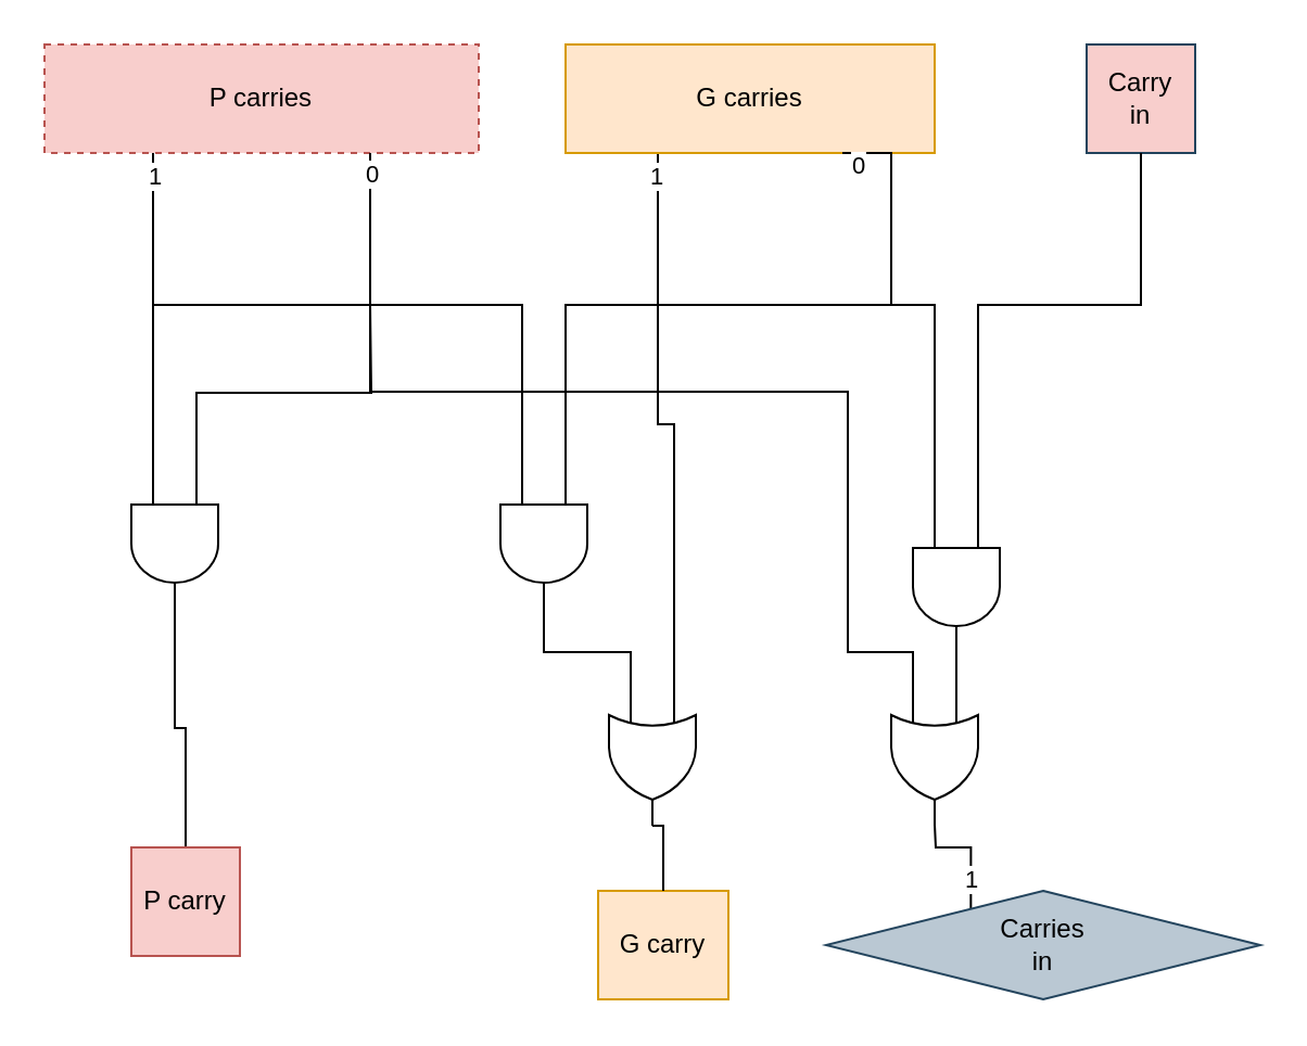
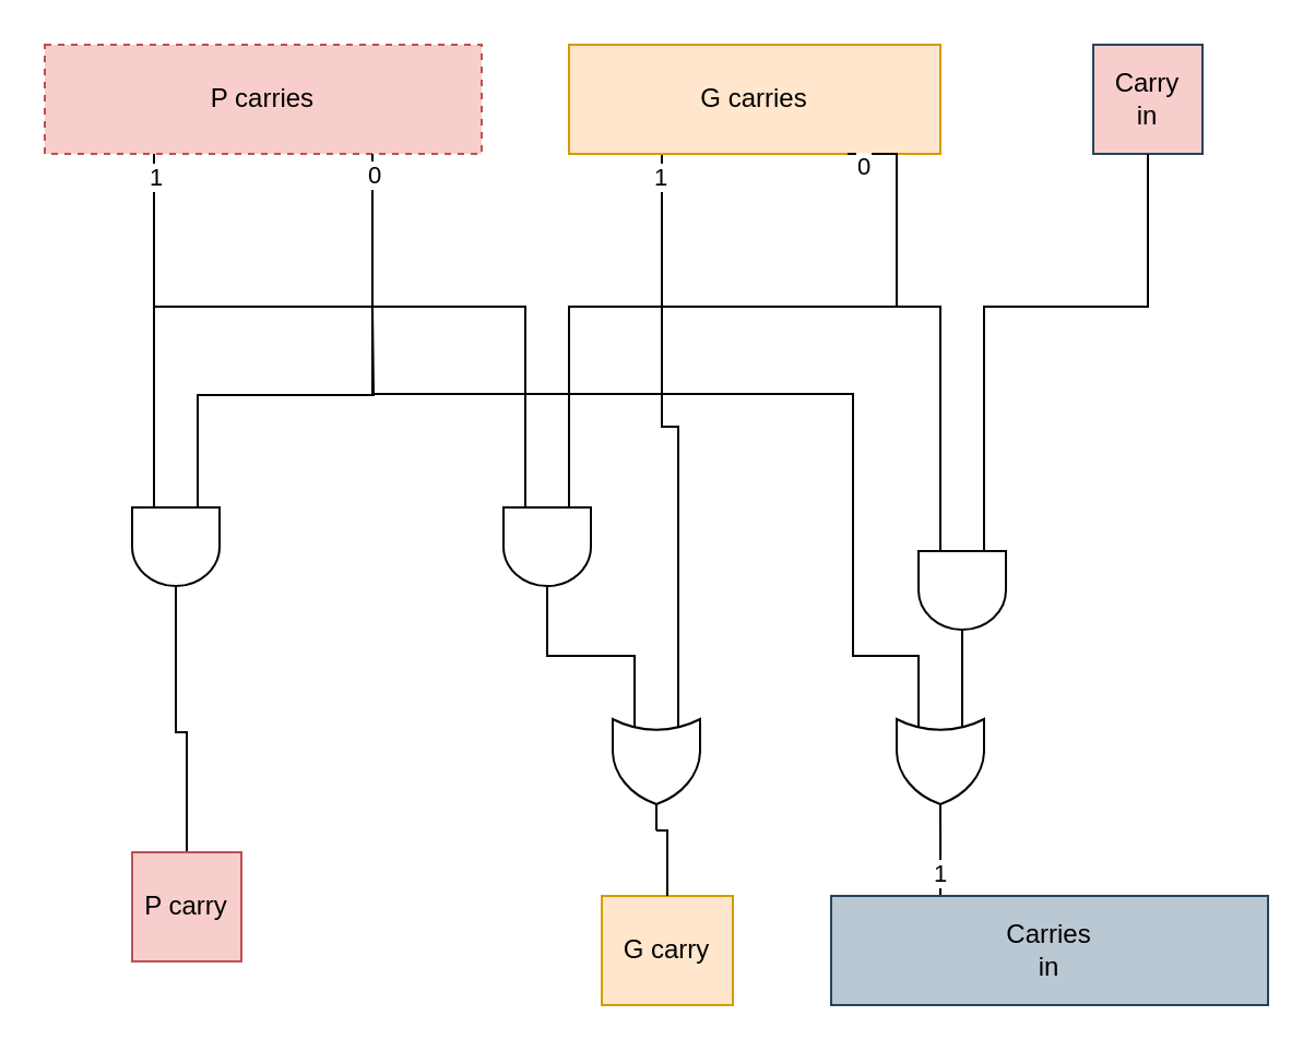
  <mxCell id="0" />
  <mxCell id="1" parent="0" />
  <mxCell id="2" value="Carry&lt;br&gt;in" style="rounded=0;whiteSpace=wrap;html=1;fillColor=#f8cecc;strokeColor=#23445d;" parent="1" vertex="1"><mxGeometry x="500" y="20" width="50" height="50" as="geometry" /></mxCell>
  <mxCell id="3" style="edgeStyle=orthogonalEdgeStyle;rounded=0;orthogonalLoop=1;jettySize=auto;html=1;exitX=0.25;exitY=0;exitDx=0;exitDy=0;endArrow=none;endFill=0;strokeColor=#000000;" parent="1" source="5" edge="1"><mxGeometry relative="1" as="geometry"><mxPoint x="430.034" y="380" as="targetPoint" /></mxGeometry></mxCell>
  <mxCell id="4" value="1" style="edgeLabel;html=1;align=center;verticalAlign=middle;resizable=0;points=[];" parent="3" vertex="1" connectable="0"><mxGeometry x="-0.678" relative="1" as="geometry"><mxPoint x="-0.01" y="-5.17" as="offset" /></mxGeometry></mxCell>
- <mxCell id="5" value="Carries&lt;br&gt;in" style="rhombus;whiteSpace=wrap;html=1;fillColor=#bac8d3;strokeColor=#23445d;" parent="1" vertex="1"><mxGeometry x="380" y="410" width="200" height="50" as="geometry" /></mxCell>
+ <mxCell id="5" value="Carries&lt;br&gt;in" style="rounded=0;whiteSpace=wrap;html=1;fillColor=#bac8d3;strokeColor=#23445d;" parent="1" vertex="1"><mxGeometry x="380" y="410" width="200" height="50" as="geometry" /></mxCell>
  <mxCell id="6" value="G carry" style="rounded=0;whiteSpace=wrap;html=1;fillColor=#ffe6cc;strokeColor=#d79b00;" parent="1" vertex="1"><mxGeometry x="275" y="410" width="60" height="50" as="geometry" /></mxCell>
  <mxCell id="7" style="edgeStyle=orthogonalEdgeStyle;rounded=0;orthogonalLoop=1;jettySize=auto;html=1;exitX=0.5;exitY=0;exitDx=0;exitDy=0;entryX=1;entryY=0.5;entryDx=0;entryDy=0;entryPerimeter=0;endArrow=none;endFill=0;strokeColor=#000000;" parent="1" source="8" target="24" edge="1"><mxGeometry relative="1" as="geometry" /></mxCell>
  <mxCell id="8" value="P carry" style="rounded=0;whiteSpace=wrap;html=1;fillColor=#f8cecc;strokeColor=#b85450;" parent="1" vertex="1"><mxGeometry x="60" y="390" width="50" height="50" as="geometry" /></mxCell>
  <mxCell id="9" style="edgeStyle=orthogonalEdgeStyle;rounded=0;orthogonalLoop=1;jettySize=auto;html=1;exitX=0.25;exitY=1;exitDx=0;exitDy=0;endArrow=none;endFill=0;strokeColor=#000000;" parent="1" source="11" target="24" edge="1"><mxGeometry relative="1" as="geometry"><Array as="points"><mxPoint x="70" y="180" /><mxPoint x="70" y="180" /></Array></mxGeometry></mxCell>
  <mxCell id="10" value="1" style="edgeLabel;html=1;align=center;verticalAlign=middle;resizable=0;points=[];" parent="9" vertex="1" connectable="0"><mxGeometry x="-0.899" relative="1" as="geometry"><mxPoint y="2.38" as="offset" /></mxGeometry></mxCell>
  <mxCell id="11" value="P carries" style="rounded=0;whiteSpace=wrap;html=1;fillColor=#f8cecc;strokeColor=#b85450;dashed=1;" parent="1" vertex="1"><mxGeometry x="20" y="20" width="200" height="50" as="geometry" /></mxCell>
  <mxCell id="12" style="edgeStyle=orthogonalEdgeStyle;rounded=0;orthogonalLoop=1;jettySize=auto;html=1;exitX=0.25;exitY=1;exitDx=0;exitDy=0;endArrow=none;endFill=0;strokeColor=#000000;entryX=0.014;entryY=0.25;entryDx=0;entryDy=0;entryPerimeter=0;" parent="1" source="14" target="26" edge="1"><mxGeometry relative="1" as="geometry"><mxPoint x="310.143" y="320" as="targetPoint" /><Array as="points" /></mxGeometry></mxCell>
  <mxCell id="13" value="1" style="edgeLabel;html=1;align=center;verticalAlign=middle;resizable=0;points=[];" parent="12" vertex="1" connectable="0"><mxGeometry x="-0.955" y="-1" relative="1" as="geometry"><mxPoint y="4.29" as="offset" /></mxGeometry></mxCell>
  <mxCell id="14" value="G carries" style="rounded=0;whiteSpace=wrap;html=1;fillColor=#ffe6cc;strokeColor=#d79b00;" parent="1" vertex="1"><mxGeometry x="260" y="20" width="170" height="50" as="geometry" /></mxCell>
  <mxCell id="15" style="edgeStyle=orthogonalEdgeStyle;rounded=0;orthogonalLoop=1;jettySize=auto;html=1;entryX=0;entryY=0.25;entryDx=0;entryDy=0;entryPerimeter=0;endArrow=none;endFill=0;strokeColor=#000000;" parent="1" source="19" target="22" edge="1"><mxGeometry relative="1" as="geometry" /></mxCell>
  <mxCell id="16" style="edgeStyle=orthogonalEdgeStyle;rounded=0;orthogonalLoop=1;jettySize=auto;html=1;exitX=0;exitY=0.25;exitDx=0;exitDy=0;exitPerimeter=0;entryX=0.5;entryY=1;entryDx=0;entryDy=0;endArrow=none;endFill=0;strokeColor=#000000;" parent="1" source="19" target="2" edge="1"><mxGeometry relative="1" as="geometry"><Array as="points"><mxPoint x="450" y="140" /><mxPoint x="525" y="140" /></Array></mxGeometry></mxCell>
  <mxCell id="17" style="edgeStyle=orthogonalEdgeStyle;rounded=0;orthogonalLoop=1;jettySize=auto;html=1;exitX=0;exitY=0.75;exitDx=0;exitDy=0;exitPerimeter=0;entryX=0.75;entryY=1;entryDx=0;entryDy=0;endArrow=none;endFill=0;strokeColor=#000000;" parent="1" source="19" target="14" edge="1"><mxGeometry relative="1" as="geometry"><Array as="points"><mxPoint x="430" y="140" /><mxPoint x="410" y="140" /></Array></mxGeometry></mxCell>
  <mxCell id="18" value="0" style="edgeLabel;html=1;align=center;verticalAlign=middle;resizable=0;points=[];" parent="17" vertex="1" connectable="0"><mxGeometry x="0.945" y="1" relative="1" as="geometry"><mxPoint x="1" y="4.76" as="offset" /></mxGeometry></mxCell>
  <mxCell id="19" value="" style="verticalLabelPosition=bottom;shadow=0;dashed=0;align=center;html=1;verticalAlign=top;shape=mxgraph.electrical.logic_gates.logic_gate;operation=and;direction=south;" parent="1" vertex="1"><mxGeometry x="420" y="240" width="40" height="60" as="geometry" /></mxCell>
  <mxCell id="20" style="edgeStyle=orthogonalEdgeStyle;rounded=0;orthogonalLoop=1;jettySize=auto;html=1;exitX=0;exitY=0.75;exitDx=0;exitDy=0;exitPerimeter=0;entryX=0.75;entryY=1;entryDx=0;entryDy=0;endArrow=none;endFill=0;strokeColor=#000000;" parent="1" source="22" target="11" edge="1"><mxGeometry relative="1" as="geometry"><Array as="points"><mxPoint x="420" y="300" /><mxPoint x="390" y="300" /><mxPoint x="390" y="180" /><mxPoint x="170" y="180" /></Array></mxGeometry></mxCell>
  <mxCell id="21" value="0" style="edgeLabel;html=1;align=center;verticalAlign=middle;resizable=0;points=[];" parent="20" vertex="1" connectable="0"><mxGeometry x="0.968" relative="1" as="geometry"><mxPoint y="1.9" as="offset" /></mxGeometry></mxCell>
  <mxCell id="22" value="" style="verticalLabelPosition=bottom;shadow=0;dashed=0;align=center;html=1;verticalAlign=top;shape=mxgraph.electrical.logic_gates.logic_gate;operation=or;direction=south;" parent="1" vertex="1"><mxGeometry x="410" y="320" width="40" height="60" as="geometry" /></mxCell>
  <mxCell id="23" style="edgeStyle=orthogonalEdgeStyle;rounded=0;orthogonalLoop=1;jettySize=auto;html=1;exitX=0;exitY=0.25;exitDx=0;exitDy=0;exitPerimeter=0;endArrow=none;endFill=0;strokeColor=#000000;" parent="1" source="24" edge="1"><mxGeometry relative="1" as="geometry"><mxPoint x="170" y="140" as="targetPoint" /></mxGeometry></mxCell>
  <mxCell id="24" value="" style="verticalLabelPosition=bottom;shadow=0;dashed=0;align=center;html=1;verticalAlign=top;shape=mxgraph.electrical.logic_gates.logic_gate;operation=and;direction=south;" parent="1" vertex="1"><mxGeometry x="60" y="220" width="40" height="60" as="geometry" /></mxCell>
  <mxCell id="25" style="edgeStyle=orthogonalEdgeStyle;rounded=0;orthogonalLoop=1;jettySize=auto;html=1;exitX=1;exitY=0.5;exitDx=0;exitDy=0;exitPerimeter=0;entryX=0.5;entryY=0;entryDx=0;entryDy=0;endArrow=none;endFill=0;strokeColor=#000000;" parent="1" source="26" target="6" edge="1"><mxGeometry relative="1" as="geometry" /></mxCell>
  <mxCell id="26" value="" style="verticalLabelPosition=bottom;shadow=0;dashed=0;align=center;html=1;verticalAlign=top;shape=mxgraph.electrical.logic_gates.logic_gate;operation=or;direction=south;" parent="1" vertex="1"><mxGeometry x="280" y="320" width="40" height="60" as="geometry" /></mxCell>
  <mxCell id="27" style="edgeStyle=orthogonalEdgeStyle;rounded=0;orthogonalLoop=1;jettySize=auto;html=1;exitX=1;exitY=0.5;exitDx=0;exitDy=0;exitPerimeter=0;entryX=0;entryY=0.75;entryDx=0;entryDy=0;entryPerimeter=0;endArrow=none;endFill=0;strokeColor=#000000;" parent="1" source="30" target="26" edge="1"><mxGeometry relative="1" as="geometry" /></mxCell>
  <mxCell id="28" style="edgeStyle=orthogonalEdgeStyle;rounded=0;orthogonalLoop=1;jettySize=auto;html=1;exitX=0;exitY=0.75;exitDx=0;exitDy=0;exitPerimeter=0;endArrow=none;endFill=0;strokeColor=#000000;" parent="1" source="30" edge="1"><mxGeometry relative="1" as="geometry"><mxPoint x="70" y="90" as="targetPoint" /><Array as="points"><mxPoint x="240" y="140" /><mxPoint x="70" y="140" /></Array></mxGeometry></mxCell>
  <mxCell id="29" style="edgeStyle=orthogonalEdgeStyle;rounded=0;orthogonalLoop=1;jettySize=auto;html=1;exitX=0;exitY=0.25;exitDx=0;exitDy=0;exitPerimeter=0;endArrow=none;endFill=0;strokeColor=#000000;" parent="1" source="30" edge="1"><mxGeometry relative="1" as="geometry"><mxPoint x="410" y="110" as="targetPoint" /><Array as="points"><mxPoint x="260" y="140" /><mxPoint x="410" y="140" /></Array></mxGeometry></mxCell>
  <mxCell id="30" value="" style="verticalLabelPosition=bottom;shadow=0;dashed=0;align=center;html=1;verticalAlign=top;shape=mxgraph.electrical.logic_gates.logic_gate;operation=and;direction=south;" parent="1" vertex="1"><mxGeometry x="230" y="220" width="40" height="60" as="geometry" /></mxCell>
